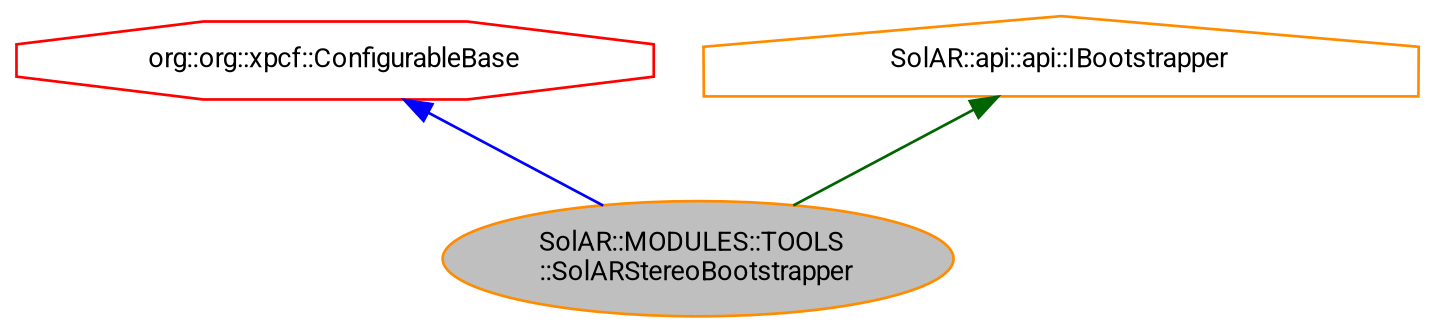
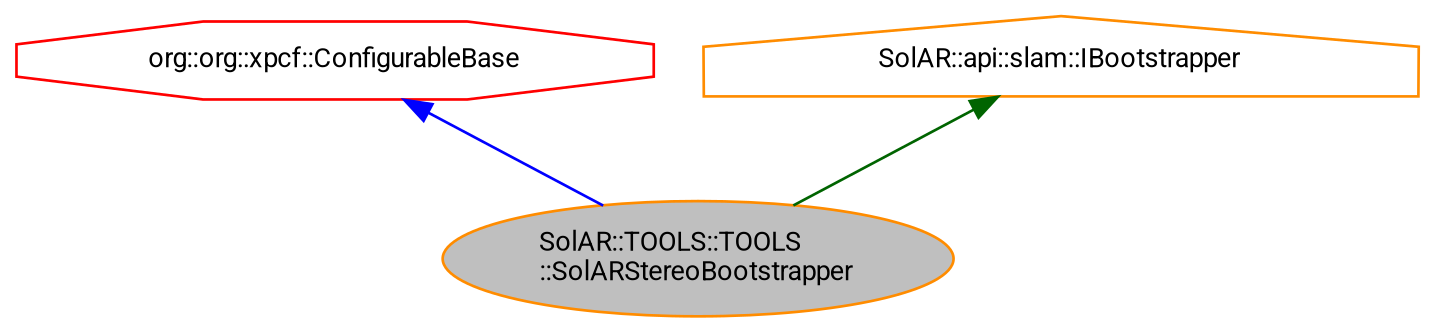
  digraph {
    fontname=Roboto
    node [color=darkorange fillcolor=white fontname=Roboto fontsize=10 style=filled]
    edge [dir=back fontname=Roboto fontsize=10 labelfontname=Helvetica labelfontsize=10 style=solid]
-   n1 [fillcolor=grey75 fontcolor=black height=0.2 label="SolAR::MODULES::TOOLS\l::SolARStereoBootstrapper" shape=ellipse width=0.4]
+   n1 [fillcolor=grey75 fontcolor=black height=0.2 label="SolAR::TOOLS::TOOLS\l::SolARStereoBootstrapper" shape=ellipse width=0.4]
    n2 [color=red height=0.2 label="org::org::xpcf::ConfigurableBase" shape=octagon width=0.4]
-   n3 [height=0.2 label="SolAR::api::api::IBootstrapper" shape=house width=0.4]
+   n3 [height=0.2 label="SolAR::api::slam::IBootstrapper" shape=house width=0.4]
    n2 -> n1 [color=blue]
    n3 -> n1 [color=darkgreen]
  }
